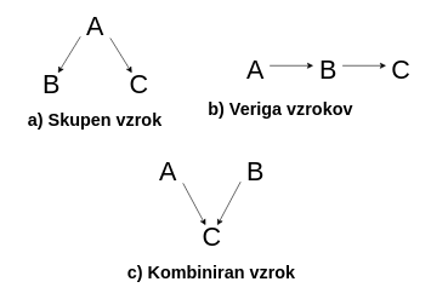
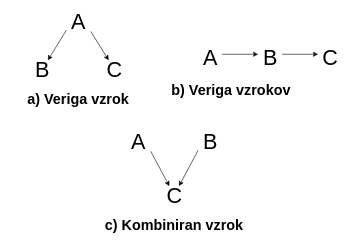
  <mxCell id="0" />
  <mxCell id="1" parent="0" />
  <mxCell id="2" value="&lt;font style=&quot;font-size: 36px&quot;&gt;A&lt;/font&gt;" style="text;html=1;align=center;verticalAlign=middle;resizable=0;points=[];autosize=1;strokeColor=none;fillColor=none;" vertex="1" parent="1"><mxGeometry x="110" y="20" width="40" height="30" as="geometry" /></mxCell>
  <mxCell id="3" value="&lt;font style=&quot;font-size: 36px&quot;&gt;B&lt;/font&gt;" style="text;html=1;align=center;verticalAlign=middle;resizable=0;points=[];autosize=1;strokeColor=none;fillColor=none;" vertex="1" parent="1"><mxGeometry x="50" y="100" width="40" height="30" as="geometry" /></mxCell>
  <mxCell id="4" value="&lt;font style=&quot;font-size: 36px&quot;&gt;C&lt;/font&gt;" style="text;html=1;align=center;verticalAlign=middle;resizable=0;points=[];autosize=1;strokeColor=none;fillColor=none;" vertex="1" parent="1"><mxGeometry x="170" y="100" width="40" height="30" as="geometry" /></mxCell>
  <mxCell id="5" value="" style="endArrow=classic;html=1;rounded=0;fontSize=36;exitX=1.022;exitY=1.064;exitDx=0;exitDy=0;exitPerimeter=0;" edge="1" parent="1" source="2" target="4"><mxGeometry width="50" height="50" relative="1" as="geometry"><mxPoint x="280" y="150" as="sourcePoint" /><mxPoint x="330" y="100" as="targetPoint" /></mxGeometry></mxCell>
  <mxCell id="6" value="" style="endArrow=classic;html=1;rounded=0;fontSize=36;" edge="1" parent="1" target="3"><mxGeometry width="50" height="50" relative="1" as="geometry"><mxPoint x="110" y="50" as="sourcePoint" /><mxPoint x="130" y="50" as="targetPoint" /></mxGeometry></mxCell>
  <mxCell id="7" value="&lt;font style=&quot;font-size: 36px&quot;&gt;A&lt;/font&gt;" style="text;html=1;align=center;verticalAlign=middle;resizable=0;points=[];autosize=1;strokeColor=none;fillColor=none;" vertex="1" parent="1"><mxGeometry x="330" y="80" width="40" height="30" as="geometry" /></mxCell>
  <mxCell id="8" value="&lt;font style=&quot;font-size: 36px&quot;&gt;B&lt;/font&gt;" style="text;html=1;align=center;verticalAlign=middle;resizable=0;points=[];autosize=1;strokeColor=none;fillColor=none;" vertex="1" parent="1"><mxGeometry x="430" y="80" width="40" height="30" as="geometry" /></mxCell>
  <mxCell id="9" value="&lt;font style=&quot;font-size: 36px&quot;&gt;C&lt;/font&gt;" style="text;html=1;align=center;verticalAlign=middle;resizable=0;points=[];autosize=1;strokeColor=none;fillColor=none;" vertex="1" parent="1"><mxGeometry x="530" y="80" width="40" height="30" as="geometry" /></mxCell>
  <mxCell id="10" value="" style="endArrow=classic;html=1;rounded=0;fontSize=36;exitX=1;exitY=0.333;exitDx=0;exitDy=0;exitPerimeter=0;" edge="1" parent="1" source="7"><mxGeometry width="50" height="50" relative="1" as="geometry"><mxPoint x="380" y="140" as="sourcePoint" /><mxPoint x="430" y="90" as="targetPoint" /></mxGeometry></mxCell>
  <mxCell id="11" value="" style="endArrow=classic;html=1;rounded=0;fontSize=36;exitX=1;exitY=0.333;exitDx=0;exitDy=0;exitPerimeter=0;" edge="1" parent="1"><mxGeometry width="50" height="50" relative="1" as="geometry"><mxPoint x="470" y="90" as="sourcePoint" /><mxPoint x="530" y="90.01" as="targetPoint" /></mxGeometry></mxCell>
  <mxCell id="12" value="&lt;font style=&quot;font-size: 36px&quot;&gt;A&lt;/font&gt;" style="text;html=1;align=center;verticalAlign=middle;resizable=0;points=[];autosize=1;strokeColor=none;fillColor=none;" vertex="1" parent="1"><mxGeometry x="210" y="220" width="40" height="30" as="geometry" /></mxCell>
  <mxCell id="13" value="&lt;font style=&quot;font-size: 36px&quot;&gt;B&lt;/font&gt;" style="text;html=1;align=center;verticalAlign=middle;resizable=0;points=[];autosize=1;strokeColor=none;fillColor=none;" vertex="1" parent="1"><mxGeometry x="330" y="220" width="40" height="30" as="geometry" /></mxCell>
  <mxCell id="14" value="&lt;font style=&quot;font-size: 36px&quot;&gt;C&lt;/font&gt;" style="text;html=1;align=center;verticalAlign=middle;resizable=0;points=[];autosize=1;strokeColor=none;fillColor=none;" vertex="1" parent="1"><mxGeometry x="270" y="310" width="40" height="30" as="geometry" /></mxCell>
  <mxCell id="15" value="" style="endArrow=classic;html=1;rounded=0;fontSize=36;exitX=1.022;exitY=1.064;exitDx=0;exitDy=0;exitPerimeter=0;" edge="1" parent="1" source="12" target="14"><mxGeometry width="50" height="50" relative="1" as="geometry"><mxPoint x="440" y="350" as="sourcePoint" /><mxPoint x="490" y="300" as="targetPoint" /></mxGeometry></mxCell>
  <mxCell id="16" value="" style="endArrow=classic;html=1;rounded=0;fontSize=36;" edge="1" parent="1" target="14"><mxGeometry width="50" height="50" relative="1" as="geometry"><mxPoint x="330" y="250" as="sourcePoint" /><mxPoint x="290" y="250" as="targetPoint" /></mxGeometry></mxCell>
- <mxCell id="17" value="&lt;font style=&quot;font-size: 24px&quot;&gt;&lt;b&gt;a) Skupen vzrok&lt;/b&gt;&lt;/font&gt;" style="text;html=1;strokeColor=none;fillColor=none;align=center;verticalAlign=middle;whiteSpace=wrap;rounded=0;fontSize=36;" vertex="1" parent="1"><mxGeometry x="20" y="140" width="220" height="40" as="geometry" /></mxCell>
+ <mxCell id="17" value="&lt;font style=&quot;font-size: 24px&quot;&gt;&lt;b&gt;a) Veriga vzrok&lt;/b&gt;&lt;/font&gt;" style="text;html=1;strokeColor=none;fillColor=none;align=center;verticalAlign=middle;whiteSpace=wrap;rounded=0;fontSize=36;" vertex="1" parent="1"><mxGeometry x="20" y="140" width="220" height="40" as="geometry" /></mxCell>
  <mxCell id="18" value="&lt;font style=&quot;font-size: 24px&quot;&gt;&lt;b&gt;b) Veriga vzrokov&lt;br&gt;&lt;/b&gt;&lt;/font&gt;" style="text;html=1;strokeColor=none;fillColor=none;align=center;verticalAlign=middle;whiteSpace=wrap;rounded=0;fontSize=36;" vertex="1" parent="1"><mxGeometry x="275" y="125" width="220" height="40" as="geometry" /></mxCell>
  <mxCell id="19" value="&lt;font style=&quot;font-size: 24px&quot;&gt;&lt;b&gt;c) Kombiniran vzrok&lt;/b&gt;&lt;/font&gt;" style="text;html=1;strokeColor=none;fillColor=none;align=center;verticalAlign=middle;whiteSpace=wrap;rounded=0;fontSize=36;" vertex="1" parent="1"><mxGeometry x="170" y="350" width="240" height="40" as="geometry" /></mxCell>
